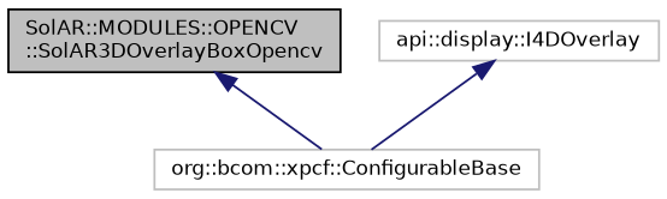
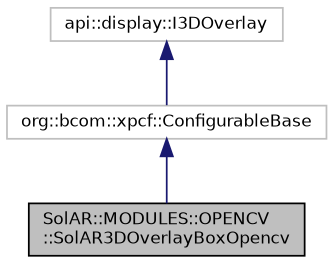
  digraph {
    node [color=grey75 fillcolor=white fontname=Helvetica fontsize=10 shape=record style=filled]
    edge [color=midnightblue dir=back fontname=Helvetica fontsize=10 labelfontname=Helvetica labelfontsize=10 style=solid]
    n1 [color=black fillcolor=grey75 fontcolor=black height=0.2 label="SolAR::MODULES::OPENCV\l::SolAR3DOverlayBoxOpencv" width=0.4]
    n2 [height=0.2 label="org::bcom::xpcf::ConfigurableBase" width=0.4]
-   n3 [height=0.2 label="api::display::I4DOverlay" width=0.4]
-   n1 -> n2
+   n3 [height=0.2 label="api::display::I3DOverlay" width=0.4]
+   n2 -> n1
    n3 -> n2
  }
